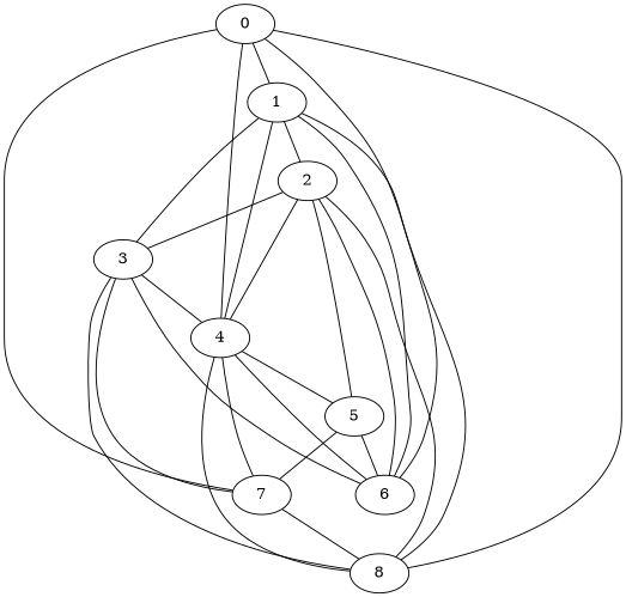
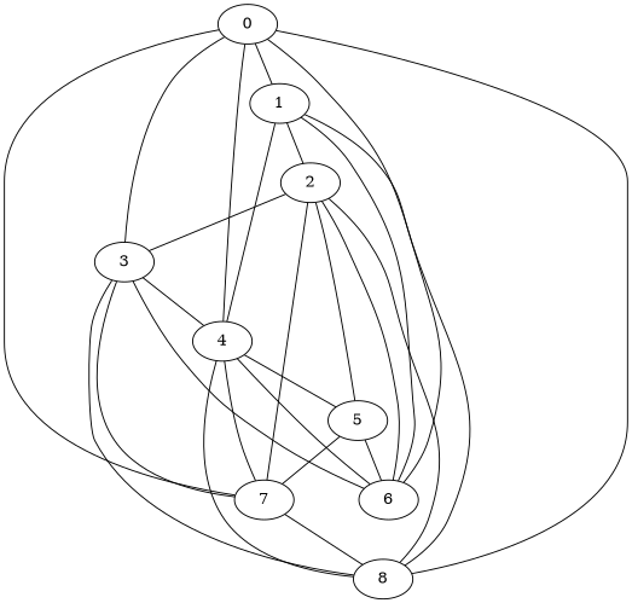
  strict graph {
    edge [weight=1]
    0
    1
    3
    4
    6
    7
    8
    2
    5
    0 -- 1
-   1 -- 3
+   0 -- 3
    0 -- 4
    0 -- 6
    0 -- 7
    0 -- 8
    1 -- 4
    1 -- 6
    1 -- 8
    1 -- 2
    3 -- 4
    3 -- 6
    3 -- 7
    3 -- 8
    4 -- 6
    4 -- 7
    4 -- 8
    4 -- 5
    7 -- 8
    2 -- 3
-   2 -- 4
+   2 -- 7
    2 -- 6
    2 -- 8
    2 -- 5
    5 -- 6
    5 -- 7
  }
